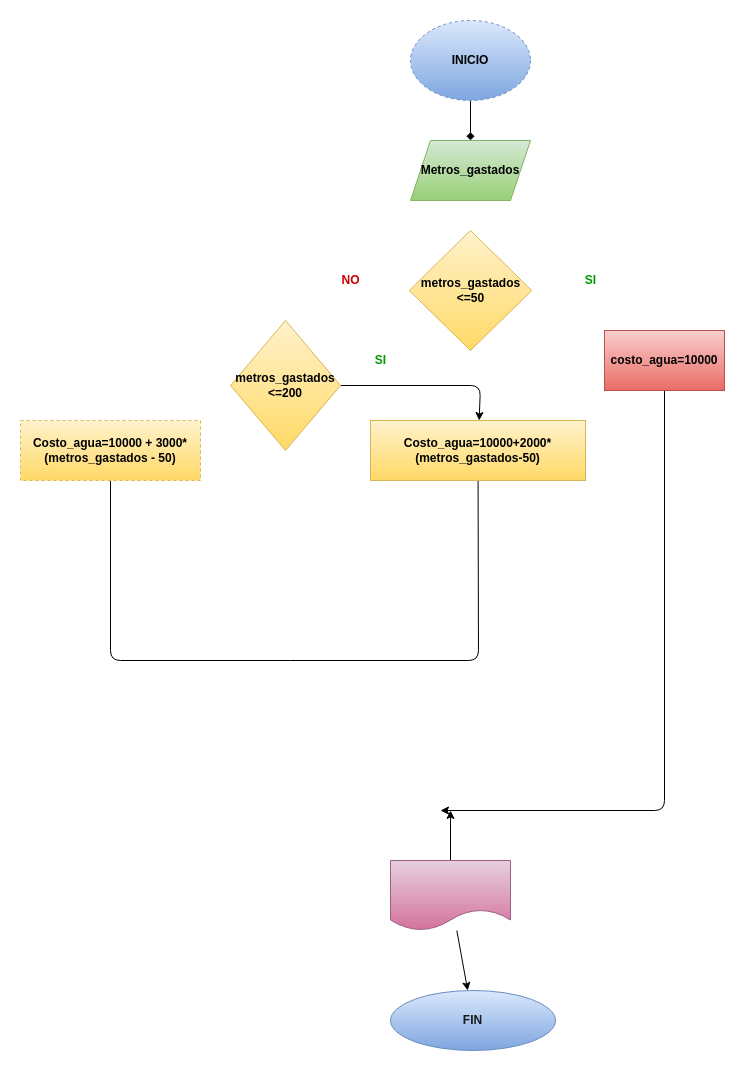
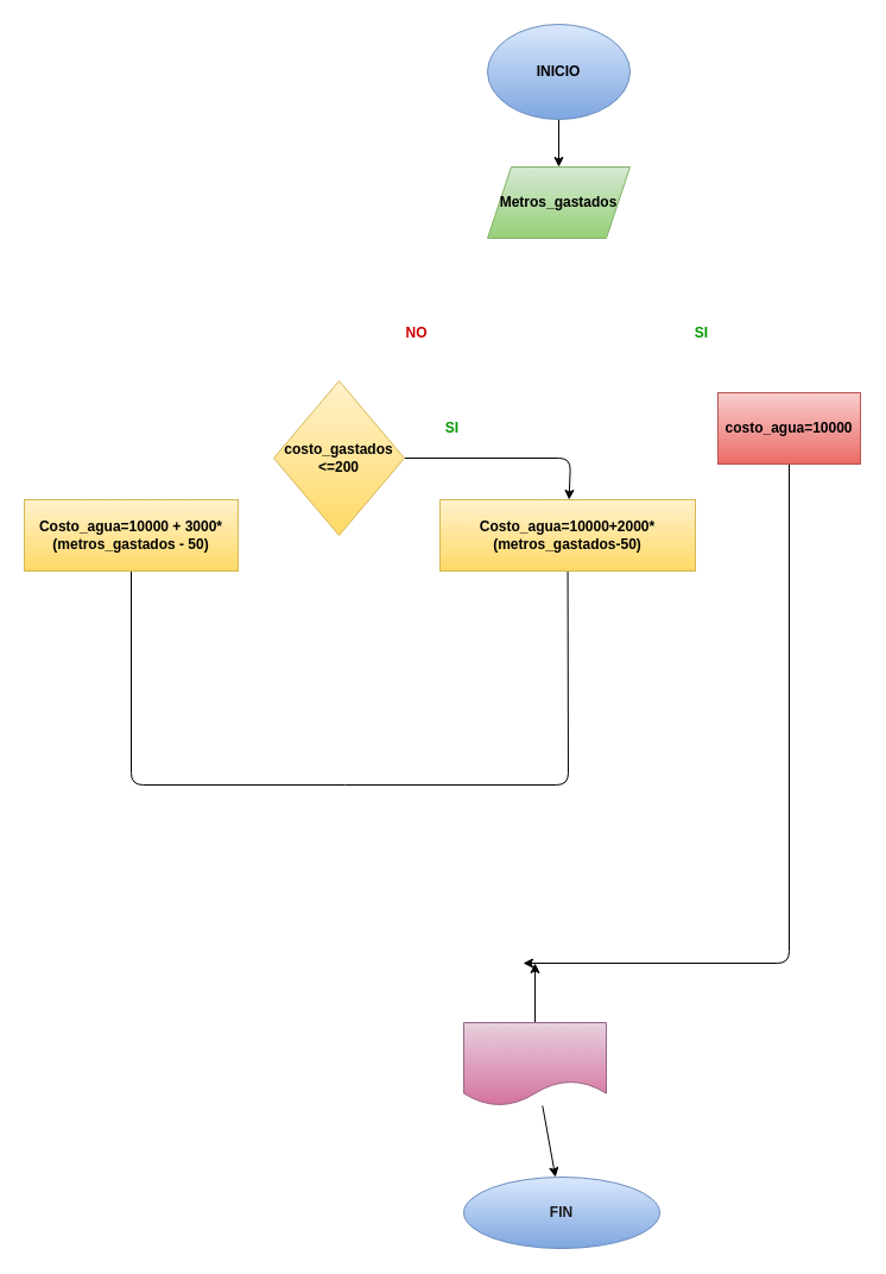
  <mxCell id="0" />
  <mxCell id="1" parent="0" />
- <mxCell id="2" value="" style="edgeStyle=none;html=1;fontColor=#000000;endArrow=diamond;" parent="1" source="3" target="4" edge="1"><mxGeometry relative="1" as="geometry" /></mxCell>
- <mxCell id="3" value="&lt;b&gt;&lt;font color=&quot;#000000&quot;&gt;INICIO&lt;/font&gt;&lt;/b&gt;" style="ellipse;whiteSpace=wrap;html=1;fillColor=#dae8fc;gradientColor=#7ea6e0;strokeColor=#6c8ebf;dashed=1;" parent="1" vertex="1"><mxGeometry x="410" y="20" width="120" height="80" as="geometry" /></mxCell>
+ <mxCell id="2" value="" style="edgeStyle=none;html=1;fontColor=#000000;" parent="1" source="3" target="4" edge="1"><mxGeometry relative="1" as="geometry" /></mxCell>
+ <mxCell id="3" value="&lt;b&gt;&lt;font color=&quot;#000000&quot;&gt;INICIO&lt;/font&gt;&lt;/b&gt;" style="ellipse;whiteSpace=wrap;html=1;fillColor=#dae8fc;gradientColor=#7ea6e0;strokeColor=#6c8ebf;" parent="1" vertex="1"><mxGeometry x="410" y="20" width="120" height="80" as="geometry" /></mxCell>
  <mxCell id="4" value="&lt;b&gt;&lt;font color=&quot;#000000&quot;&gt;Metros_gastados&lt;/font&gt;&lt;/b&gt;" style="shape=parallelogram;perimeter=parallelogramPerimeter;whiteSpace=wrap;html=1;fixedSize=1;fillColor=#d5e8d4;strokeColor=#82b366;gradientColor=#97d077;" parent="1" vertex="1"><mxGeometry x="410" y="140" width="120" height="60" as="geometry" /></mxCell>
- <mxCell id="5" value="&lt;font color=&quot;#000000&quot;&gt;&lt;b&gt;metros_gastados&lt;br&gt;&amp;lt;=50&lt;br&gt;&lt;/b&gt;&lt;/font&gt;" style="rhombus;whiteSpace=wrap;html=1;fillColor=#fff2cc;strokeColor=#d6b656;gradientColor=#ffd966;" parent="1" vertex="1"><mxGeometry x="408.75" y="230" width="122.5" height="120" as="geometry" /></mxCell>
  <mxCell id="6" style="edgeStyle=none;html=1;fontColor=#000000;" parent="1" source="7" edge="1"><mxGeometry relative="1" as="geometry"><mxPoint x="440" y="810" as="targetPoint" /><Array as="points"><mxPoint x="664" y="810" /></Array></mxGeometry></mxCell>
  <mxCell id="7" value="&lt;b&gt;&lt;font color=&quot;#000000&quot;&gt;costo_agua=10000&lt;/font&gt;&lt;/b&gt;" style="whiteSpace=wrap;html=1;fillColor=#f8cecc;strokeColor=#b85450;gradientColor=#ea6b66;" parent="1" vertex="1"><mxGeometry x="604" y="330" width="120" height="60" as="geometry" /></mxCell>
  <mxCell id="8" value="&lt;b&gt;&lt;font color=&quot;#009900&quot;&gt;SI&lt;/font&gt;&lt;/b&gt;" style="text;html=1;align=center;verticalAlign=middle;resizable=0;points=[];autosize=1;strokeColor=none;fillColor=none;fontColor=#000000;" parent="1" vertex="1"><mxGeometry x="575" y="270" width="30" height="20" as="geometry" /></mxCell>
  <mxCell id="9" value="" style="edgeStyle=none;html=1;fontColor=#CC0000;" parent="1" source="10" target="13" edge="1"><mxGeometry relative="1" as="geometry"><Array as="points"><mxPoint x="480" y="385" /></Array></mxGeometry></mxCell>
- <mxCell id="10" value="&lt;b&gt;&lt;font color=&quot;#000000&quot;&gt;metros_gastados&lt;br&gt;&amp;lt;=200&lt;br&gt;&lt;/font&gt;&lt;/b&gt;" style="rhombus;whiteSpace=wrap;html=1;fillColor=#fff2cc;strokeColor=#d6b656;gradientColor=#ffd966;" parent="1" vertex="1"><mxGeometry x="230" y="320" width="110" height="130" as="geometry" /></mxCell>
+ <mxCell id="10" value="&lt;b&gt;&lt;font color=&quot;#000000&quot;&gt;costo_gastados&lt;br&gt;&amp;lt;=200&lt;br&gt;&lt;/font&gt;&lt;/b&gt;" style="rhombus;whiteSpace=wrap;html=1;fillColor=#fff2cc;strokeColor=#d6b656;gradientColor=#ffd966;" parent="1" vertex="1"><mxGeometry x="230" y="320" width="110" height="130" as="geometry" /></mxCell>
  <mxCell id="11" value="&lt;b&gt;&lt;font color=&quot;#cc0000&quot;&gt;NO&lt;/font&gt;&lt;/b&gt;" style="text;html=1;align=center;verticalAlign=middle;resizable=0;points=[];autosize=1;strokeColor=none;fillColor=none;fontColor=#000000;" parent="1" vertex="1"><mxGeometry x="335" y="270" width="30" height="20" as="geometry" /></mxCell>
  <mxCell id="12" style="edgeStyle=none;html=1;endArrow=none;endFill=0;" edge="1" parent="1" source="13"><mxGeometry relative="1" as="geometry"><mxPoint x="290" y="660" as="targetPoint" /><Array as="points"><mxPoint x="478" y="660" /></Array></mxGeometry></mxCell>
  <mxCell id="13" value="&lt;b&gt;&lt;font color=&quot;#000000&quot;&gt;Costo_agua=10000+2000*(metros_gastados-50)&lt;/font&gt;&lt;/b&gt;" style="whiteSpace=wrap;html=1;fillColor=#fff2cc;strokeColor=#d6b656;gradientColor=#ffd966;" parent="1" vertex="1"><mxGeometry x="370" y="420" width="215" height="60" as="geometry" /></mxCell>
  <mxCell id="14" value="&lt;font color=&quot;#009900&quot;&gt;&lt;b&gt;SI&lt;/b&gt;&lt;/font&gt;" style="text;html=1;align=center;verticalAlign=middle;resizable=0;points=[];autosize=1;strokeColor=none;fillColor=none;fontColor=#CC0000;" parent="1" vertex="1"><mxGeometry x="365" y="350" width="30" height="20" as="geometry" /></mxCell>
  <mxCell id="15" style="edgeStyle=none;html=1;endArrow=none;endFill=0;" edge="1" parent="1" source="16"><mxGeometry relative="1" as="geometry"><mxPoint x="290" y="660" as="targetPoint" /><Array as="points"><mxPoint x="110" y="660" /></Array></mxGeometry></mxCell>
- <mxCell id="16" value="&lt;b&gt;&lt;font color=&quot;#000000&quot;&gt;Costo_agua=10000 + 3000* (metros_gastados - 50)&lt;/font&gt;&lt;/b&gt;" style="whiteSpace=wrap;html=1;fillColor=#fff2cc;strokeColor=#d6b656;gradientColor=#ffd966;dashed=1;" parent="1" vertex="1"><mxGeometry x="20" y="420" width="180" height="60" as="geometry" /></mxCell>
+ <mxCell id="16" value="&lt;b&gt;&lt;font color=&quot;#000000&quot;&gt;Costo_agua=10000 + 3000* (metros_gastados - 50)&lt;/font&gt;&lt;/b&gt;" style="whiteSpace=wrap;html=1;fillColor=#fff2cc;strokeColor=#d6b656;gradientColor=#ffd966;" parent="1" vertex="1"><mxGeometry x="20" y="420" width="180" height="60" as="geometry" /></mxCell>
  <mxCell id="17" style="edgeStyle=none;html=1;fontColor=#000000;" parent="1" source="19" edge="1"><mxGeometry relative="1" as="geometry"><mxPoint x="450" y="810" as="targetPoint" /></mxGeometry></mxCell>
  <mxCell id="18" value="" style="edgeStyle=none;html=1;fontColor=#000000;" parent="1" source="19" target="20" edge="1"><mxGeometry relative="1" as="geometry" /></mxCell>
  <mxCell id="19" value="" style="shape=document;whiteSpace=wrap;html=1;boundedLbl=1;fillColor=#e6d0de;gradientColor=#d5739d;strokeColor=#996185;" parent="1" vertex="1"><mxGeometry x="390" y="860" width="120" height="70" as="geometry" /></mxCell>
  <mxCell id="20" value="&lt;b&gt;&lt;font color=&quot;#1a1a1a&quot;&gt;FIN&lt;/font&gt;&lt;/b&gt;" style="ellipse;whiteSpace=wrap;html=1;fillColor=#dae8fc;gradientColor=#7ea6e0;strokeColor=#6c8ebf;" parent="1" vertex="1"><mxGeometry x="390" y="990" width="165" height="60" as="geometry" /></mxCell>
